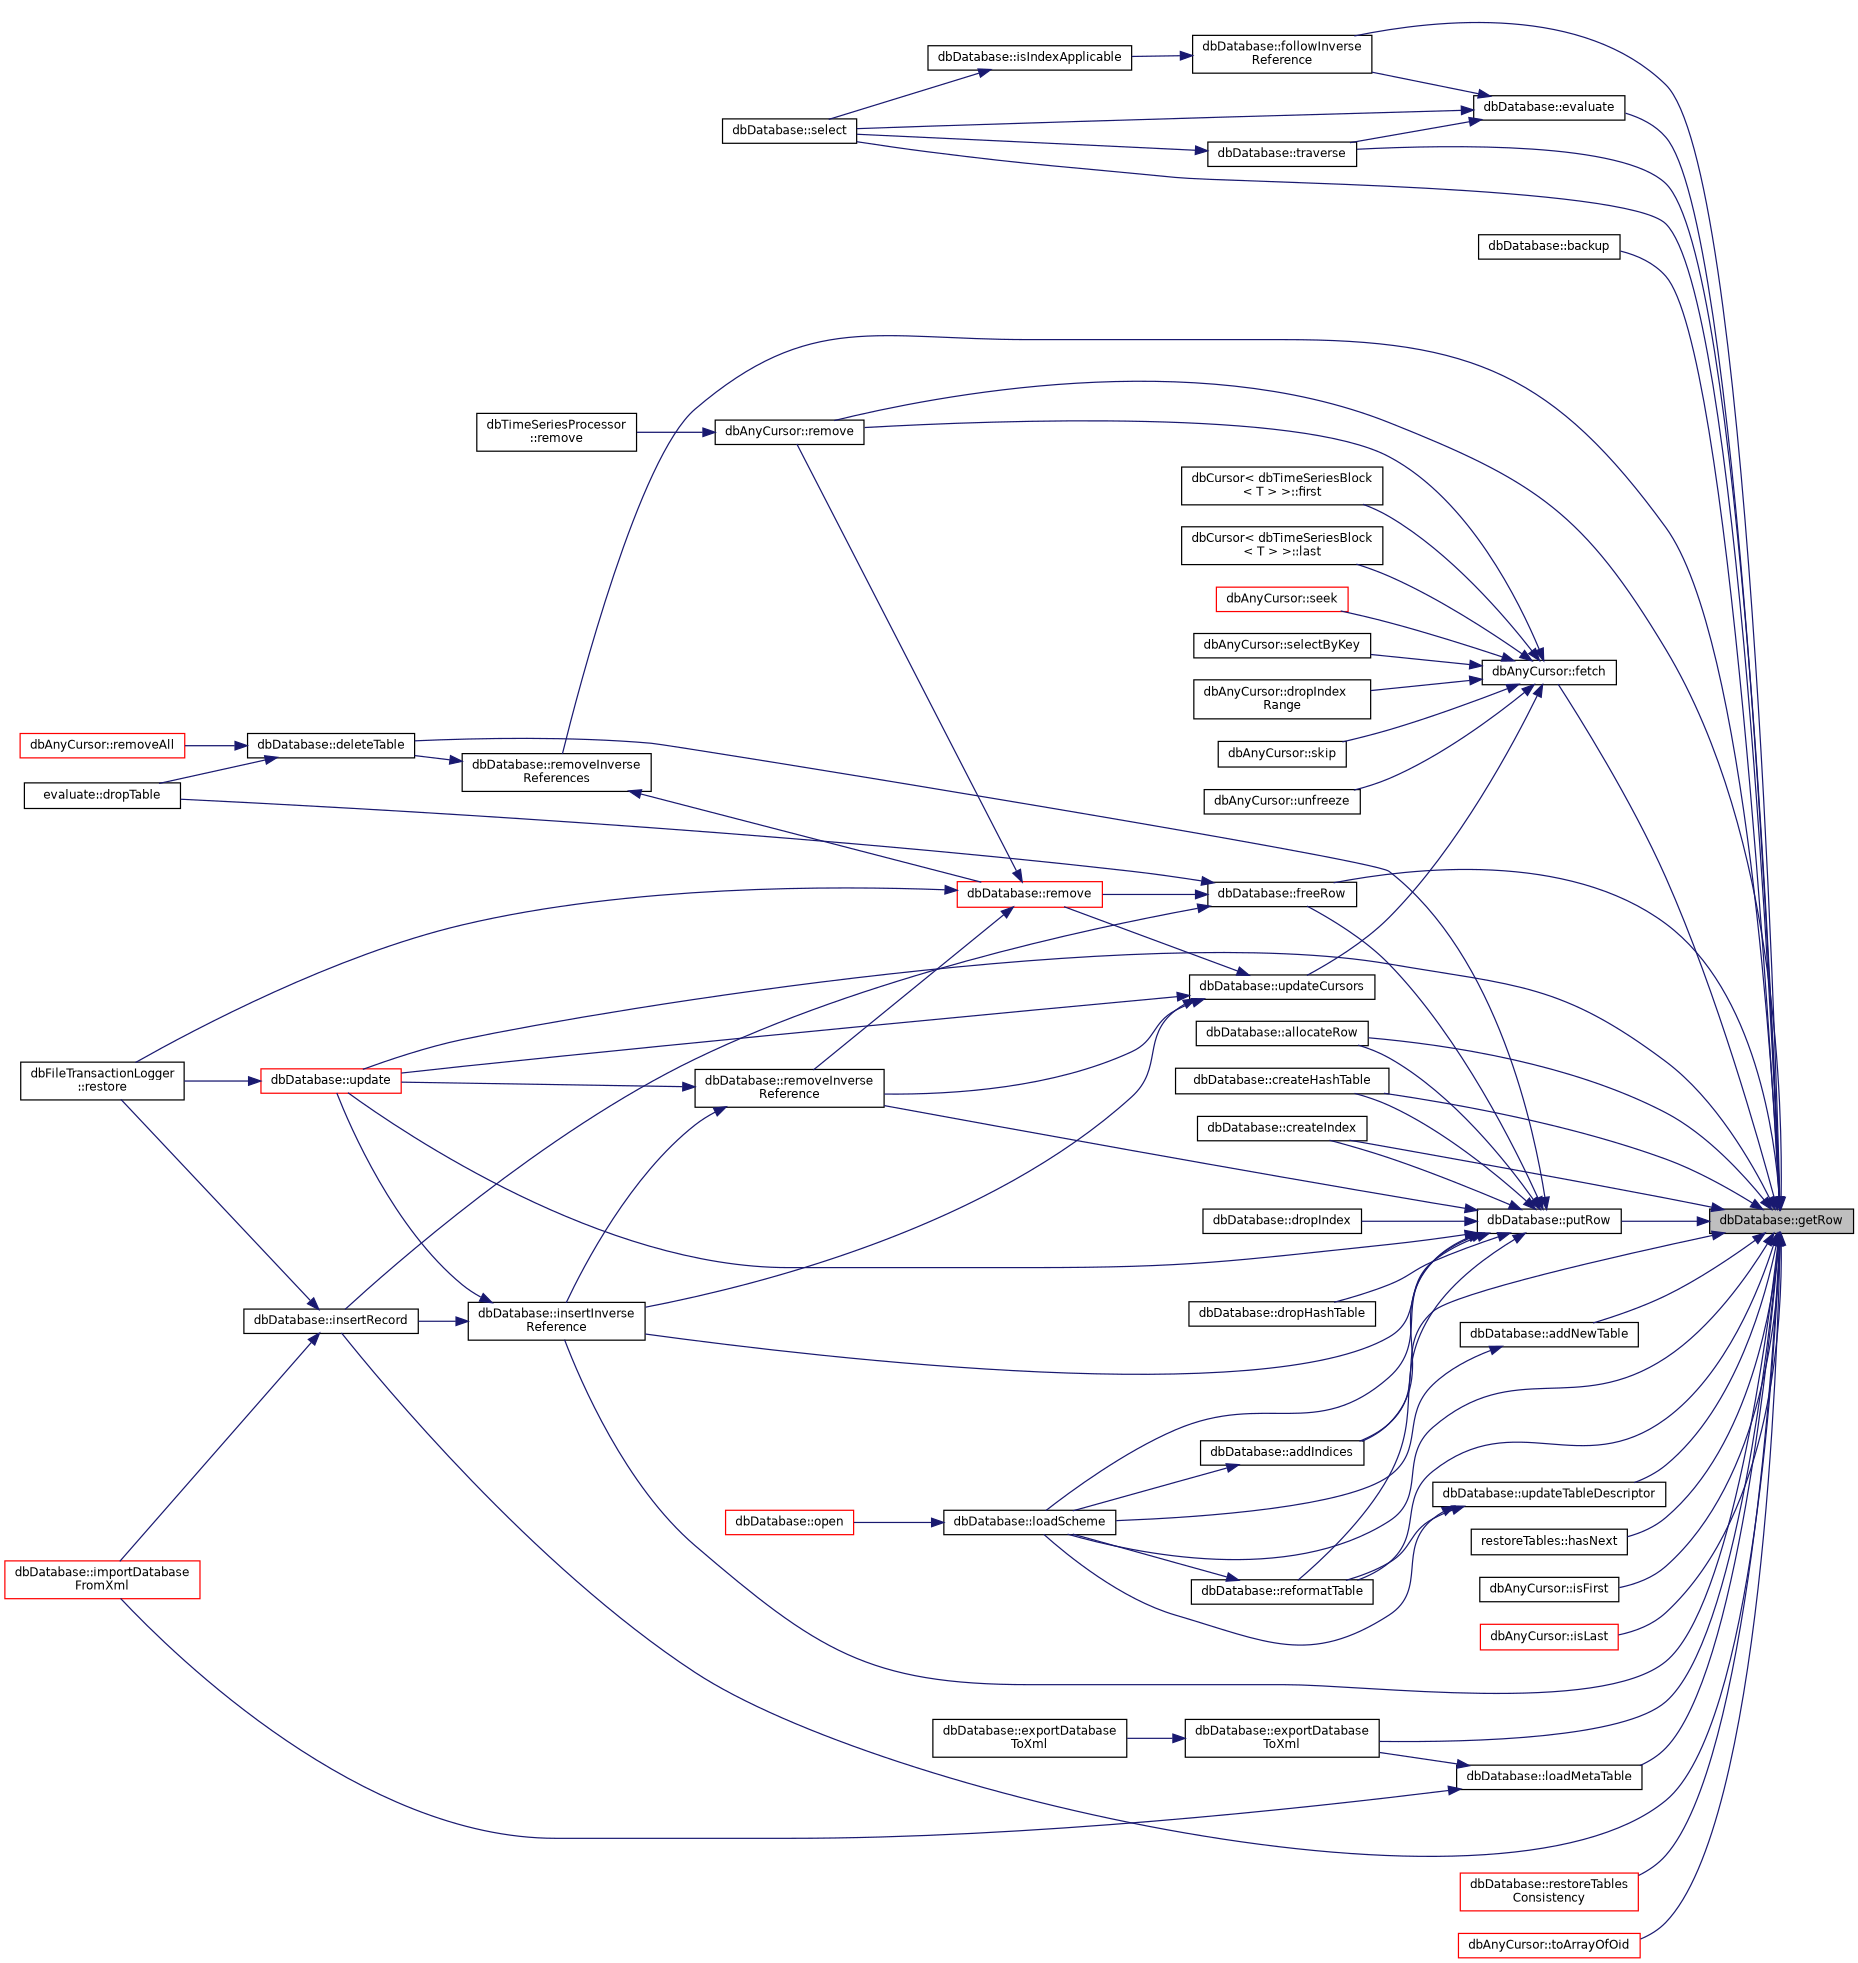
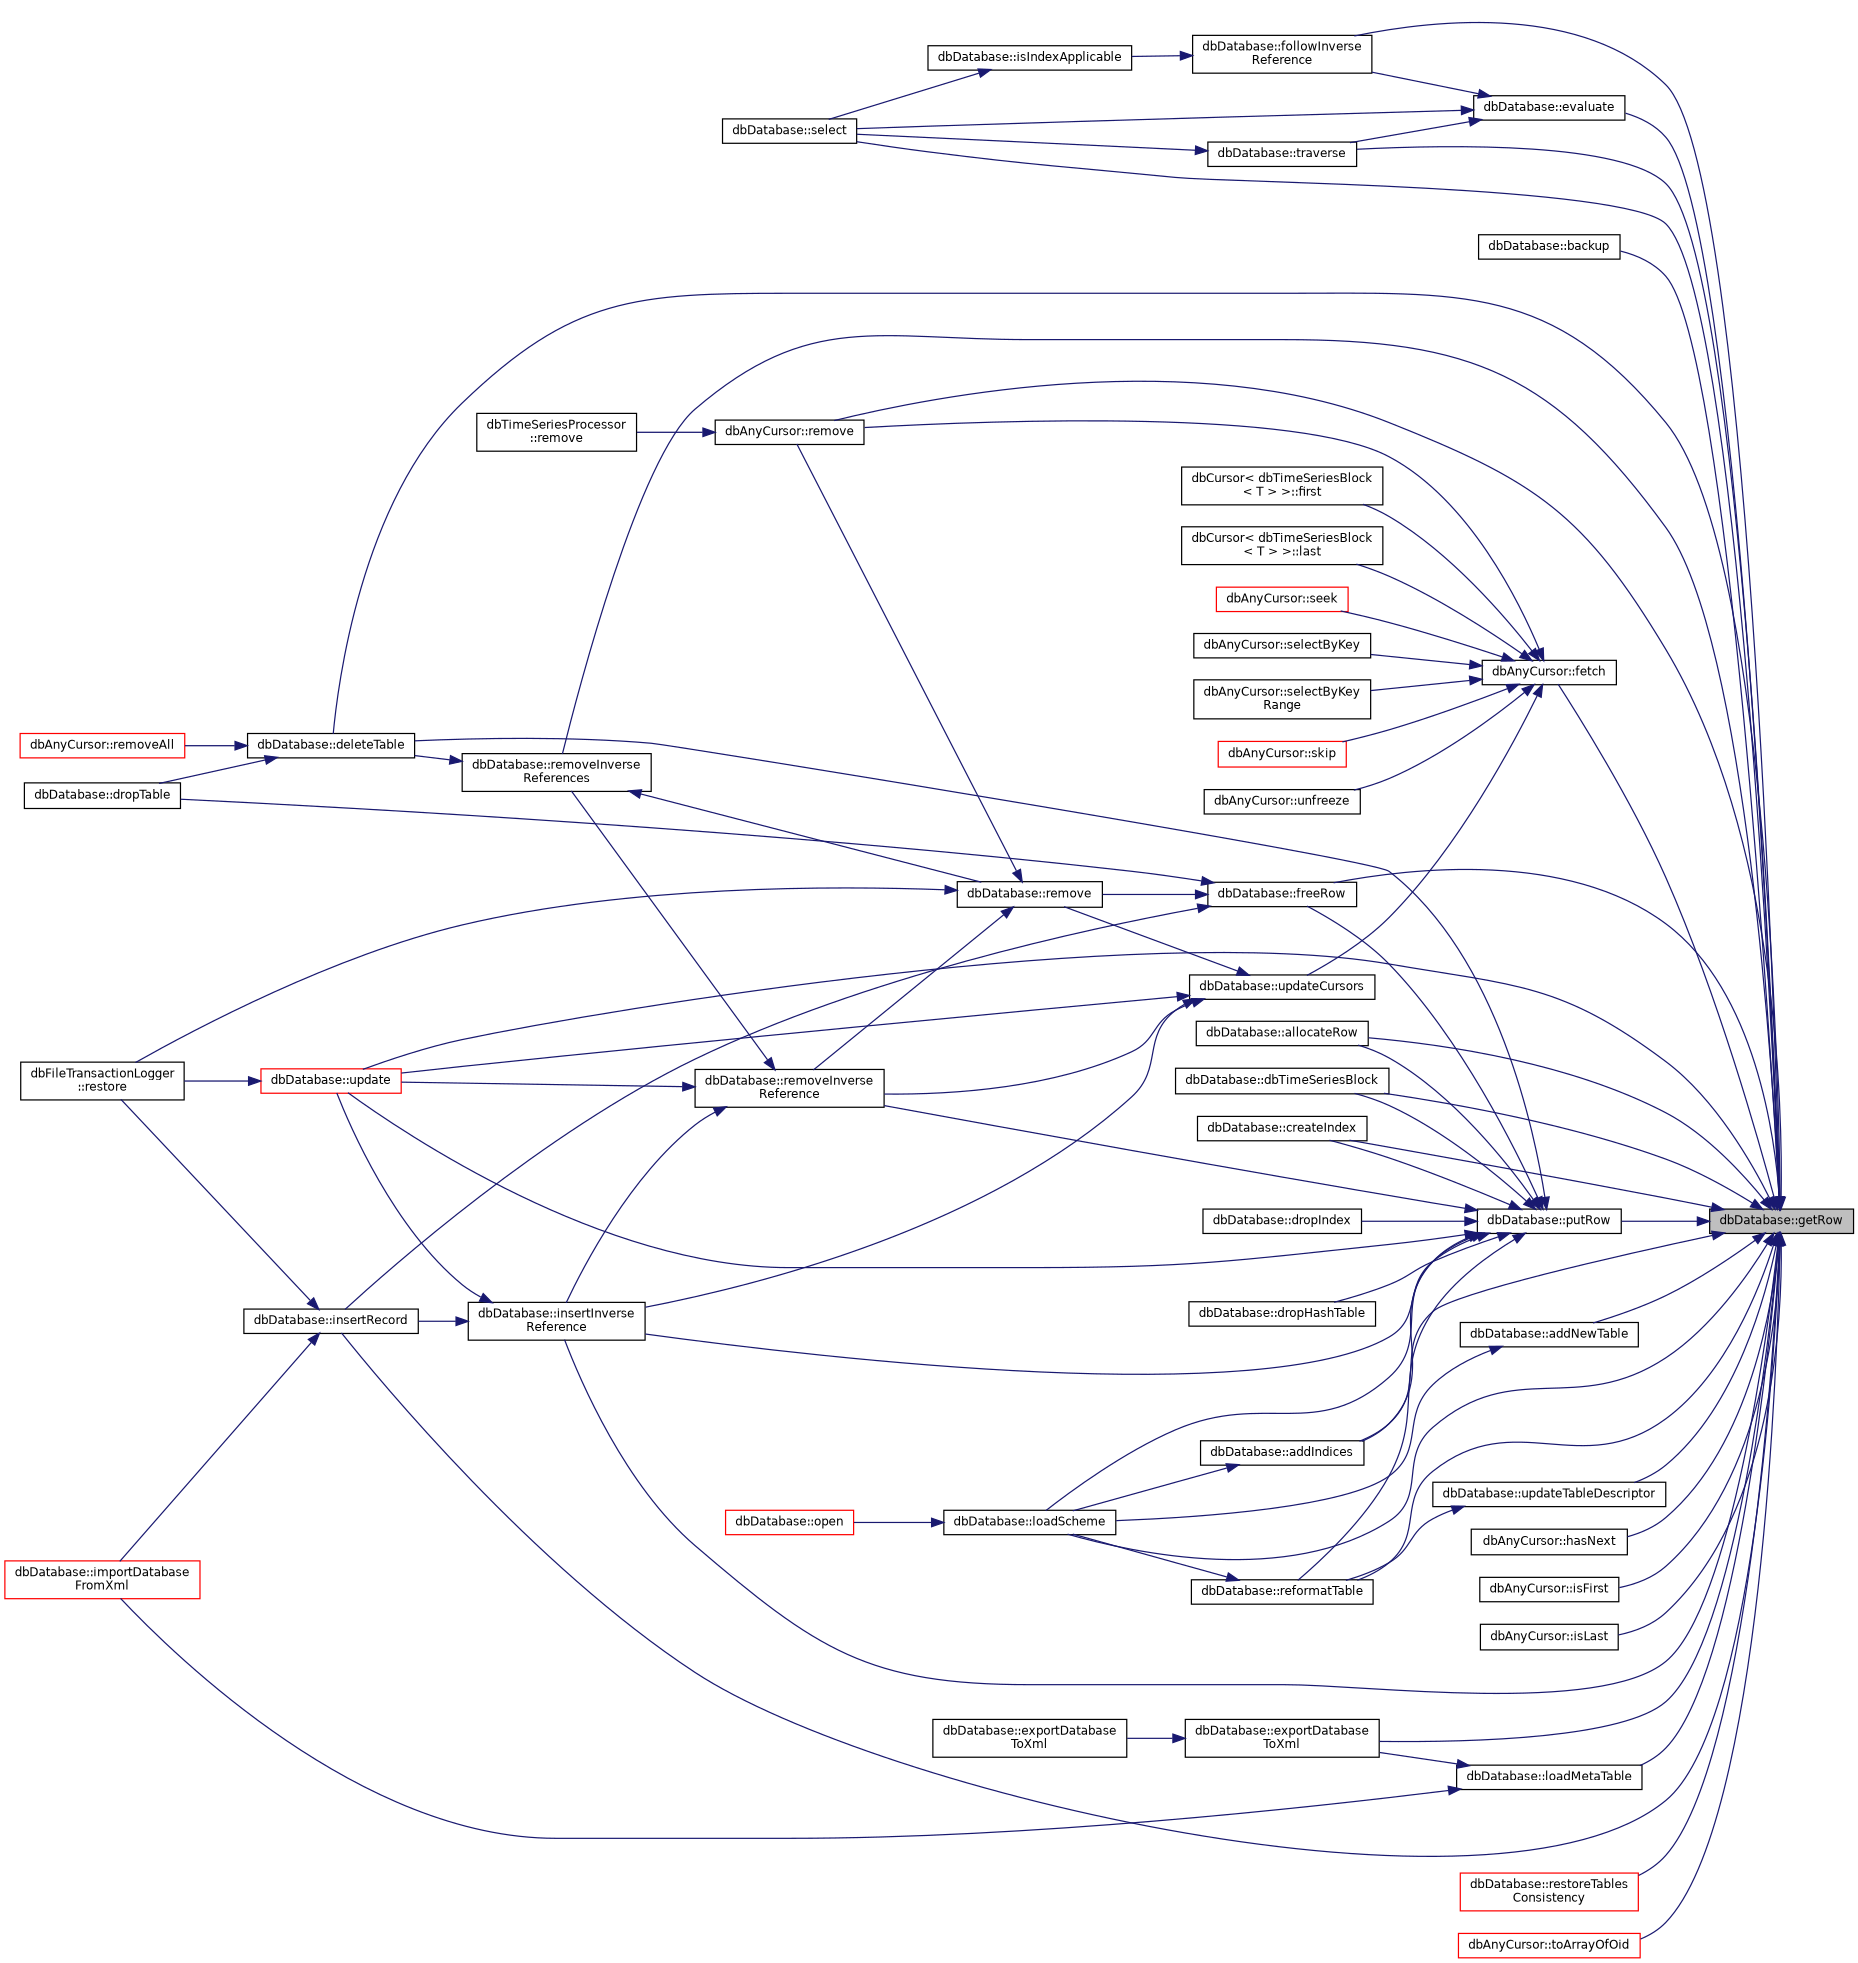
  digraph {
    rankdir=RL
    node [color=black fillcolor=white fontname=Helvetica fontsize=10 shape=record style=filled]
    edge [color=midnightblue dir=back fontname=Helvetica fontsize=10 labelfontname=Helvetica labelfontsize=10 style=solid]
    n1 [fillcolor=grey75 fontcolor=black height=0.2 label="dbDatabase::getRow" width=0.4]
    n2 [height=0.2 label="dbDatabase::addIndices" width=0.4]
    n3 [height=0.2 label="dbDatabase::loadScheme" width=0.4]
    n4 [height=0.2 label="dbDatabase::addNewTable" width=0.4]
    n5 [height=0.2 label="dbDatabase::allocateRow" width=0.4]
    n6 [height=0.2 label="dbDatabase::backup" width=0.4]
-   n7 [height=0.2 label="dbDatabase::createHashTable" width=0.4]
+   n7 [height=0.2 label="dbDatabase::dbTimeSeriesBlock" width=0.4]
    n8 [height=0.2 label="dbDatabase::createIndex" width=0.4]
    n9 [height=0.2 label="dbDatabase::deleteTable" width=0.4]
    n10 [height=0.2 label="dbDatabase::evaluate" width=0.4]
    n11 [height=0.2 label="dbDatabase::followInverse\lReference" width=0.4]
    n12 [height=0.2 label="dbDatabase::select" width=0.4]
    n13 [height=0.2 label="dbDatabase::traverse" width=0.4]
    n14 [height=0.2 label="dbDatabase::exportDatabase\lToXml" width=0.4]
    n15 [height=0.2 label="dbAnyCursor::fetch" width=0.4]
    n16 [height=0.2 label="dbAnyCursor::remove" width=0.4]
    n17 [height=0.2 label="dbDatabase::insertInverse\lReference" width=0.4]
    n18 [height=0.2 label="dbDatabase::insertRecord" width=0.4]
    n19 [color=red height=0.2 label="dbDatabase::update" width=0.4]
    n20 [height=0.2 label="dbDatabase::removeInverse\lReferences" width=0.4]
    n21 [height=0.2 label="dbDatabase::freeRow" width=0.4]
-   n22 [height=0.2 label="restoreTables::hasNext" width=0.4]
+   n22 [height=0.2 label="dbAnyCursor::hasNext" width=0.4]
    n23 [height=0.2 label="dbAnyCursor::isFirst" width=0.4]
-   n24 [color=red height=0.2 label="dbAnyCursor::isLast" width=0.4]
+   n24 [height=0.2 label="dbAnyCursor::isLast" width=0.4]
    n25 [height=0.2 label="dbDatabase::loadMetaTable" width=0.4]
    n26 [height=0.2 label="dbDatabase::putRow" width=0.4]
    n27 [height=0.2 label="dbDatabase::reformatTable" width=0.4]
    n28 [height=0.2 label="dbDatabase::updateTableDescriptor" width=0.4]
    n29 [color=red height=0.2 label="dbDatabase::restoreTables\lConsistency" width=0.4]
    n30 [color=red height=0.2 label="dbAnyCursor::toArrayOfOid" width=0.4]
    n31 [color=red height=0.2 label="dbDatabase::open" width=0.4]
-   n32 [height=0.2 label="evaluate::dropTable" width=0.4]
+   n32 [height=0.2 label="dbDatabase::dropTable" width=0.4]
    n33 [color=red height=0.2 label="dbAnyCursor::removeAll" width=0.4]
    n34 [height=0.2 label="dbDatabase::isIndexApplicable" width=0.4]
    n35 [height=0.2 label="dbDatabase::exportDatabase\lToXml" width=0.4]
    n36 [height=0.2 label="dbCursor\< dbTimeSeriesBlock\l\< T \> \>::first" width=0.4]
    n37 [height=0.2 label="dbCursor\< dbTimeSeriesBlock\l\< T \> \>::last" width=0.4]
    n38 [color=red height=0.2 label="dbAnyCursor::seek" width=0.4]
    n39 [height=0.2 label="dbAnyCursor::selectByKey" width=0.4]
-   n40 [height=0.2 label="dbAnyCursor::dropIndex\lRange" width=0.4]
-   n41 [height=0.2 label="dbAnyCursor::skip" width=0.4]
+   n40 [height=0.2 label="dbAnyCursor::selectByKey\lRange" width=0.4]
+   n41 [color=red height=0.2 label="dbAnyCursor::skip" width=0.4]
    n42 [height=0.2 label="dbAnyCursor::unfreeze" width=0.4]
    n43 [height=0.2 label="dbDatabase::updateCursors" width=0.4]
    n44 [height=0.2 label="dbTimeSeriesProcessor\l::remove" width=0.4]
    n45 [color=red height=0.2 label="dbDatabase::importDatabase\lFromXml" width=0.4]
    n46 [height=0.2 label="dbFileTransactionLogger\l::restore" width=0.4]
-   n47 [color=red height=0.2 label="dbDatabase::remove" width=0.4]
+   n47 [height=0.2 label="dbDatabase::remove" width=0.4]
    n48 [height=0.2 label="dbDatabase::removeInverse\lReference" width=0.4]
    n49 [height=0.2 label="dbDatabase::dropHashTable" width=0.4]
    n50 [height=0.2 label="dbDatabase::dropIndex" width=0.4]
    n1 -> n2
    n1 -> n3
    n1 -> n4
    n1 -> n5
    n1 -> n6
    n1 -> n7
    n1 -> n8
+   n1 -> n9
    n1 -> n10
    n1 -> n11
    n1 -> n12
    n1 -> n13
    n1 -> n14
    n1 -> n15
    n1 -> n16
    n1 -> n17
    n1 -> n18
    n1 -> n19
    n1 -> n20
    n1 -> n21
    n1 -> n22
    n1 -> n23
    n1 -> n24
    n1 -> n25
    n1 -> n26
    n1 -> n27
    n1 -> n28
    n1 -> n29
    n1 -> n30
    n2 -> n3
    n3 -> n31
    n4 -> n3
    n9 -> n32
    n9 -> n33
    n10 -> n11
    n10 -> n12
    n10 -> n13
    n11 -> n34
    n13 -> n12
    n14 -> n35
    n15 -> n16
    n15 -> n36
    n15 -> n37
    n15 -> n38
    n15 -> n39
    n15 -> n40
    n15 -> n41
    n15 -> n42
    n15 -> n43
    n16 -> n44
    n17 -> n18
    n17 -> n19
    n18 -> n45
    n18 -> n46
    n19 -> n46
    n20 -> n9
    n20 -> n47
    n21 -> n18
    n21 -> n32
    n21 -> n47
    n25 -> n14
    n25 -> n45
    n26 -> n2
    n26 -> n3
    n26 -> n5
    n26 -> n7
    n26 -> n8
    n26 -> n9
    n26 -> n17
    n26 -> n19
    n26 -> n21
    n26 -> n27
    n26 -> n48
    n26 -> n49
    n26 -> n50
    n27 -> n3
-   n28 -> n3
    n28 -> n27
    n34 -> n12
    n43 -> n17
    n43 -> n19
    n43 -> n47
    n43 -> n48
    n47 -> n16
    n47 -> n46
    n47 -> n48
    n48 -> n17
    n48 -> n19
+   n48 -> n20
  }
